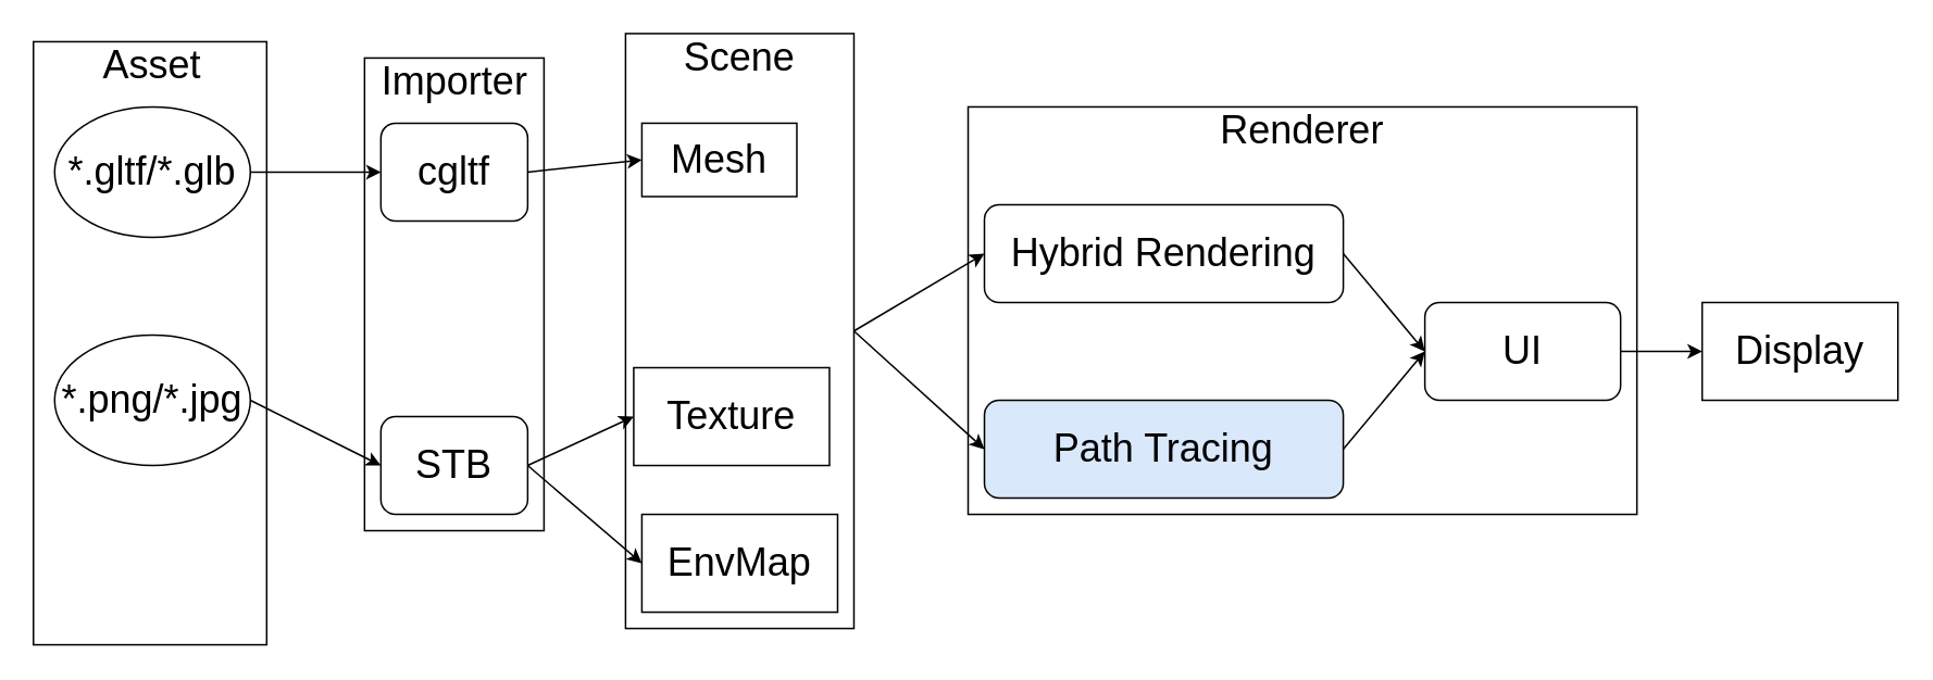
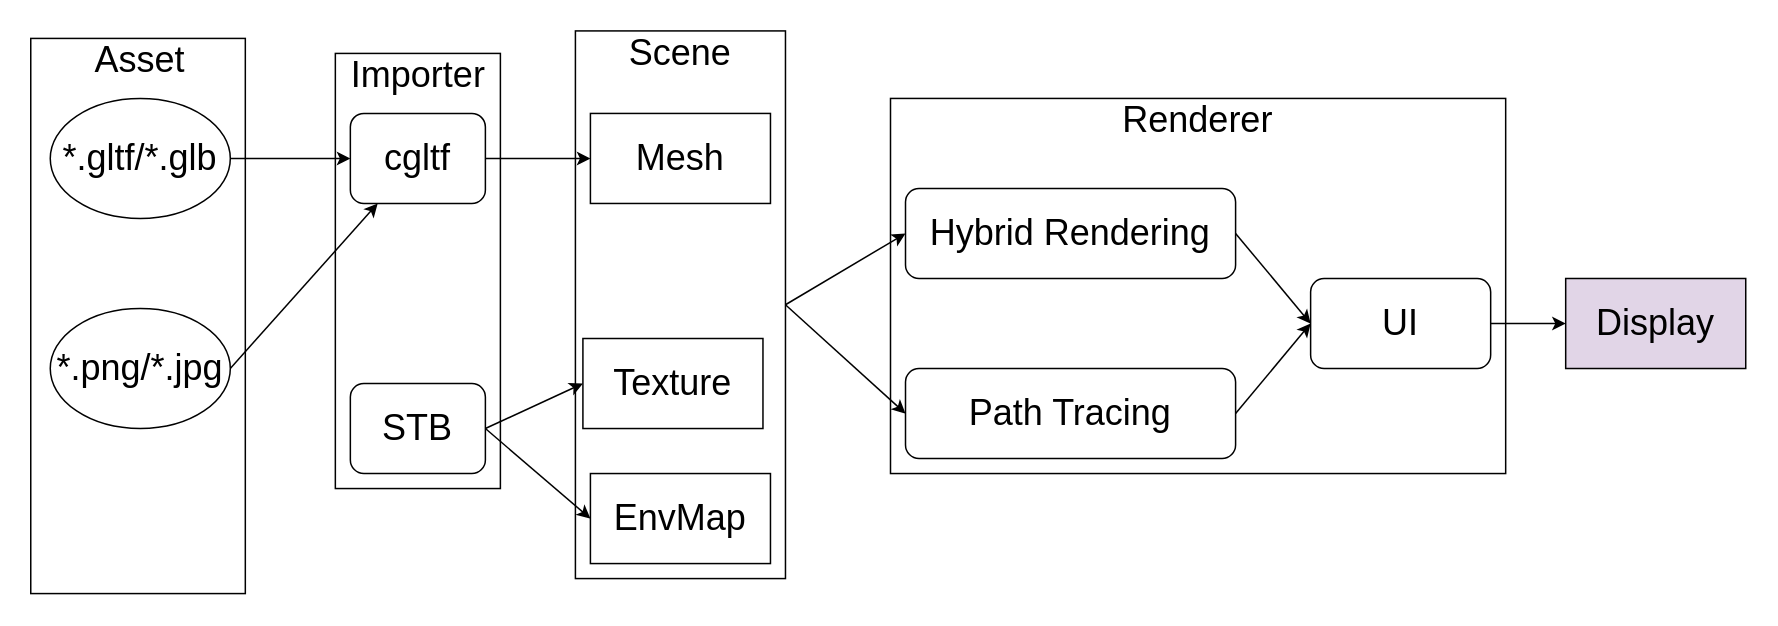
  <mxCell id="0" />
  <mxCell id="1" parent="0" />
  <mxCell id="2" value="" style="rounded=0;whiteSpace=wrap;html=1;fontSize=24;" vertex="1" parent="1"><mxGeometry x="20" y="25" width="143" height="370" as="geometry" /></mxCell>
  <mxCell id="3" value="" style="rounded=0;whiteSpace=wrap;html=1;fontSize=24;" vertex="1" parent="1"><mxGeometry x="383" y="20" width="140" height="365" as="geometry" /></mxCell>
  <mxCell id="4" value="" style="rounded=0;whiteSpace=wrap;html=1;fontSize=24;" vertex="1" parent="1"><mxGeometry x="593" y="65" width="410" height="250" as="geometry" /></mxCell>
  <mxCell id="5" value="" style="rounded=0;whiteSpace=wrap;html=1;fontSize=24;" vertex="1" parent="1"><mxGeometry x="223" y="35" width="110" height="290" as="geometry" /></mxCell>
  <mxCell id="6" style="edgeStyle=none;html=1;exitX=1;exitY=0.5;exitDx=0;exitDy=0;entryX=0;entryY=0.5;entryDx=0;entryDy=0;fontSize=24;" edge="1" parent="1" source="7" target="24"><mxGeometry relative="1" as="geometry" /></mxCell>
  <mxCell id="7" value="Hybrid Rendering" style="rounded=1;whiteSpace=wrap;html=1;fontSize=24;" vertex="1" parent="1"><mxGeometry x="603" y="125" width="220" height="60" as="geometry" /></mxCell>
  <mxCell id="8" style="edgeStyle=none;html=1;exitX=1;exitY=0.5;exitDx=0;exitDy=0;entryX=0;entryY=0.5;entryDx=0;entryDy=0;fontSize=24;" edge="1" parent="1" source="9" target="24"><mxGeometry relative="1" as="geometry" /></mxCell>
- <mxCell id="9" value="Path Tracing" style="rounded=1;whiteSpace=wrap;html=1;fontSize=24;fillColor=#dae8fc;" vertex="1" parent="1"><mxGeometry x="603" y="245" width="220" height="60" as="geometry" /></mxCell>
+ <mxCell id="9" value="Path Tracing" style="rounded=1;whiteSpace=wrap;html=1;fontSize=24;" vertex="1" parent="1"><mxGeometry x="603" y="245" width="220" height="60" as="geometry" /></mxCell>
  <mxCell id="10" style="edgeStyle=none;html=1;exitX=1;exitY=0.5;exitDx=0;exitDy=0;entryX=0;entryY=0.5;entryDx=0;entryDy=0;fontSize=24;" edge="1" parent="1" source="11" target="21"><mxGeometry relative="1" as="geometry" /></mxCell>
  <mxCell id="11" value="*.gltf/*.glb" style="ellipse;whiteSpace=wrap;html=1;fontSize=24;" vertex="1" parent="1"><mxGeometry x="33" y="65" width="120" height="80" as="geometry" /></mxCell>
- <mxCell id="12" style="edgeStyle=none;html=1;exitX=1;exitY=0.5;exitDx=0;exitDy=0;entryX=0;entryY=0.5;entryDx=0;entryDy=0;fontSize=24;" edge="1" parent="1" source="13" target="19"><mxGeometry relative="1" as="geometry" /></mxCell>
+ <mxCell id="12" style="edgeStyle=none;html=1;exitX=1;exitY=0.5;exitDx=0;exitDy=0;fontSize=24;" edge="1" parent="1" source="13" target="21"><mxGeometry relative="1" as="geometry" /></mxCell>
  <mxCell id="13" value="*.png/*.jpg" style="ellipse;whiteSpace=wrap;html=1;fontSize=24;" vertex="1" parent="1"><mxGeometry x="33" y="205" width="120" height="80" as="geometry" /></mxCell>
- <mxCell id="14" value="Mesh" style="rounded=0;whiteSpace=wrap;html=1;fontSize=24;" vertex="1" parent="1"><mxGeometry x="393" y="75" width="95" height="45" as="geometry" /></mxCell>
+ <mxCell id="14" value="Mesh" style="rounded=0;whiteSpace=wrap;html=1;fontSize=24;" vertex="1" parent="1"><mxGeometry x="393" y="75" width="120" height="60" as="geometry" /></mxCell>
  <mxCell id="15" value="Texture" style="rounded=0;whiteSpace=wrap;html=1;fontSize=24;" vertex="1" parent="1"><mxGeometry x="388" y="225" width="120" height="60" as="geometry" /></mxCell>
  <mxCell id="16" value="EnvMap" style="rounded=0;whiteSpace=wrap;html=1;fontSize=24;" vertex="1" parent="1"><mxGeometry x="393" y="315" width="120" height="60" as="geometry" /></mxCell>
  <mxCell id="17" style="edgeStyle=none;html=1;exitX=1;exitY=0.5;exitDx=0;exitDy=0;entryX=0;entryY=0.5;entryDx=0;entryDy=0;fontSize=24;" edge="1" parent="1" source="19" target="15"><mxGeometry relative="1" as="geometry" /></mxCell>
  <mxCell id="18" style="edgeStyle=none;html=1;exitX=1;exitY=0.5;exitDx=0;exitDy=0;entryX=0;entryY=0.5;entryDx=0;entryDy=0;fontSize=24;" edge="1" parent="1" source="19" target="16"><mxGeometry relative="1" as="geometry" /></mxCell>
  <mxCell id="19" value="STB" style="rounded=1;whiteSpace=wrap;html=1;fontSize=24;" vertex="1" parent="1"><mxGeometry x="233" y="255" width="90" height="60" as="geometry" /></mxCell>
  <mxCell id="20" style="edgeStyle=none;html=1;exitX=1;exitY=0.5;exitDx=0;exitDy=0;entryX=0;entryY=0.5;entryDx=0;entryDy=0;fontSize=24;" edge="1" parent="1" source="21" target="14"><mxGeometry relative="1" as="geometry" /></mxCell>
  <mxCell id="21" value="cgltf" style="rounded=1;whiteSpace=wrap;html=1;fontSize=24;" vertex="1" parent="1"><mxGeometry x="233" y="75" width="90" height="60" as="geometry" /></mxCell>
  <mxCell id="22" value="Importer" style="text;html=1;strokeColor=none;fillColor=none;align=center;verticalAlign=middle;whiteSpace=wrap;rounded=0;fontSize=24;" vertex="1" parent="1"><mxGeometry x="225.5" y="35" width="105" height="30" as="geometry" /></mxCell>
  <mxCell id="23" style="edgeStyle=none;html=1;exitX=1;exitY=0.5;exitDx=0;exitDy=0;entryX=0;entryY=0.5;entryDx=0;entryDy=0;fontSize=24;" edge="1" parent="1" source="24" target="26"><mxGeometry relative="1" as="geometry" /></mxCell>
  <mxCell id="24" value="UI" style="rounded=1;whiteSpace=wrap;html=1;fontSize=24;" vertex="1" parent="1"><mxGeometry x="873" y="185" width="120" height="60" as="geometry" /></mxCell>
  <mxCell id="25" value="Renderer" style="text;html=1;strokeColor=none;fillColor=none;align=center;verticalAlign=middle;whiteSpace=wrap;rounded=0;fontSize=24;" vertex="1" parent="1"><mxGeometry x="738" y="65" width="120" height="30" as="geometry" /></mxCell>
- <mxCell id="26" value="Display" style="rounded=0;whiteSpace=wrap;html=1;fontSize=24;" vertex="1" parent="1"><mxGeometry x="1043" y="185" width="120" height="60" as="geometry" /></mxCell>
+ <mxCell id="26" value="Display" style="rounded=0;whiteSpace=wrap;html=1;fontSize=24;fillColor=#e1d5e7;" vertex="1" parent="1"><mxGeometry x="1043" y="185" width="120" height="60" as="geometry" /></mxCell>
  <mxCell id="27" value="Scene" style="text;html=1;strokeColor=none;fillColor=none;align=center;verticalAlign=middle;whiteSpace=wrap;rounded=0;fontSize=24;" vertex="1" parent="1"><mxGeometry x="423" y="20" width="60" height="30" as="geometry" /></mxCell>
  <mxCell id="28" value="Asset" style="text;html=1;strokeColor=none;fillColor=none;align=center;verticalAlign=middle;whiteSpace=wrap;rounded=0;fontSize=24;" vertex="1" parent="1"><mxGeometry x="63" y="25" width="60" height="30" as="geometry" /></mxCell>
  <mxCell id="29" style="edgeStyle=none;html=1;exitX=1;exitY=0.5;exitDx=0;exitDy=0;entryX=0;entryY=0.5;entryDx=0;entryDy=0;fontSize=24;" edge="1" parent="1" source="3" target="7"><mxGeometry relative="1" as="geometry" /></mxCell>
  <mxCell id="30" style="edgeStyle=none;html=1;exitX=1;exitY=0.5;exitDx=0;exitDy=0;entryX=0;entryY=0.5;entryDx=0;entryDy=0;fontSize=24;" edge="1" parent="1" source="3" target="9"><mxGeometry relative="1" as="geometry" /></mxCell>
